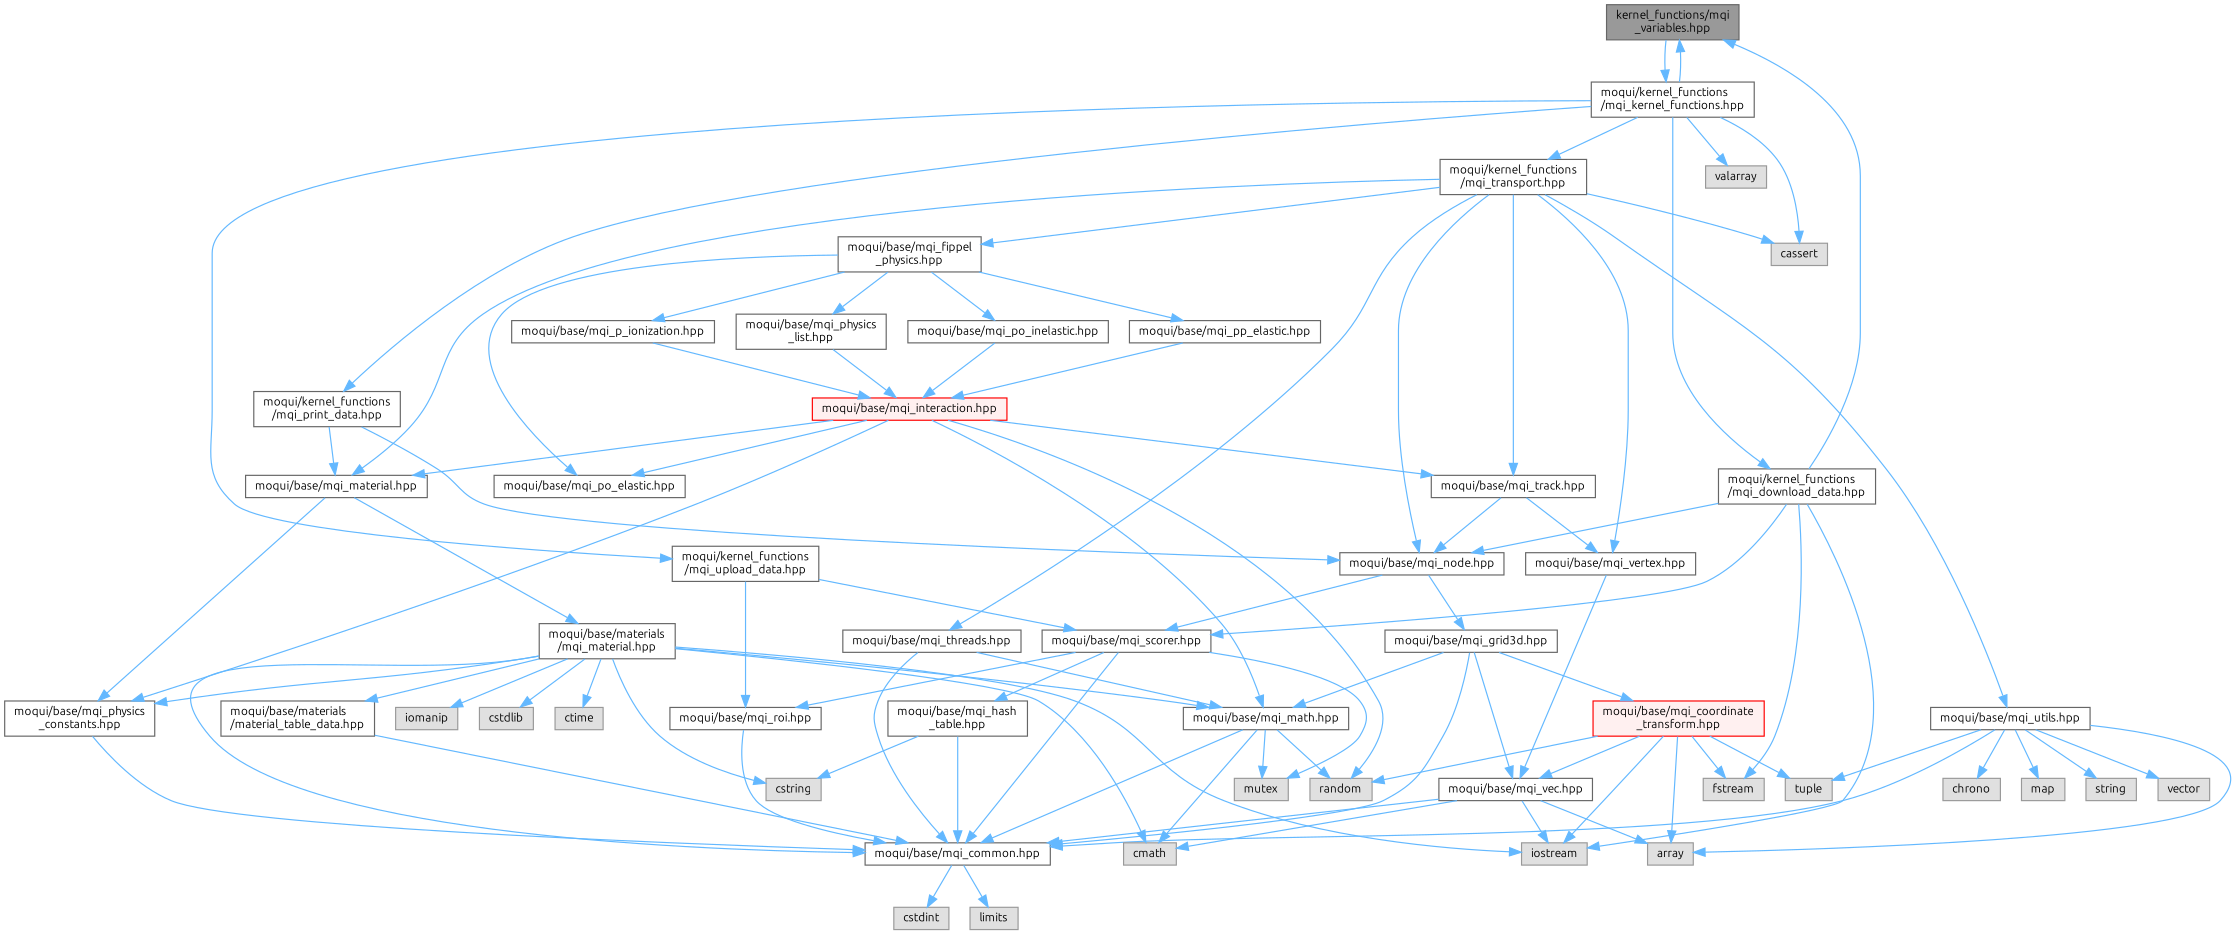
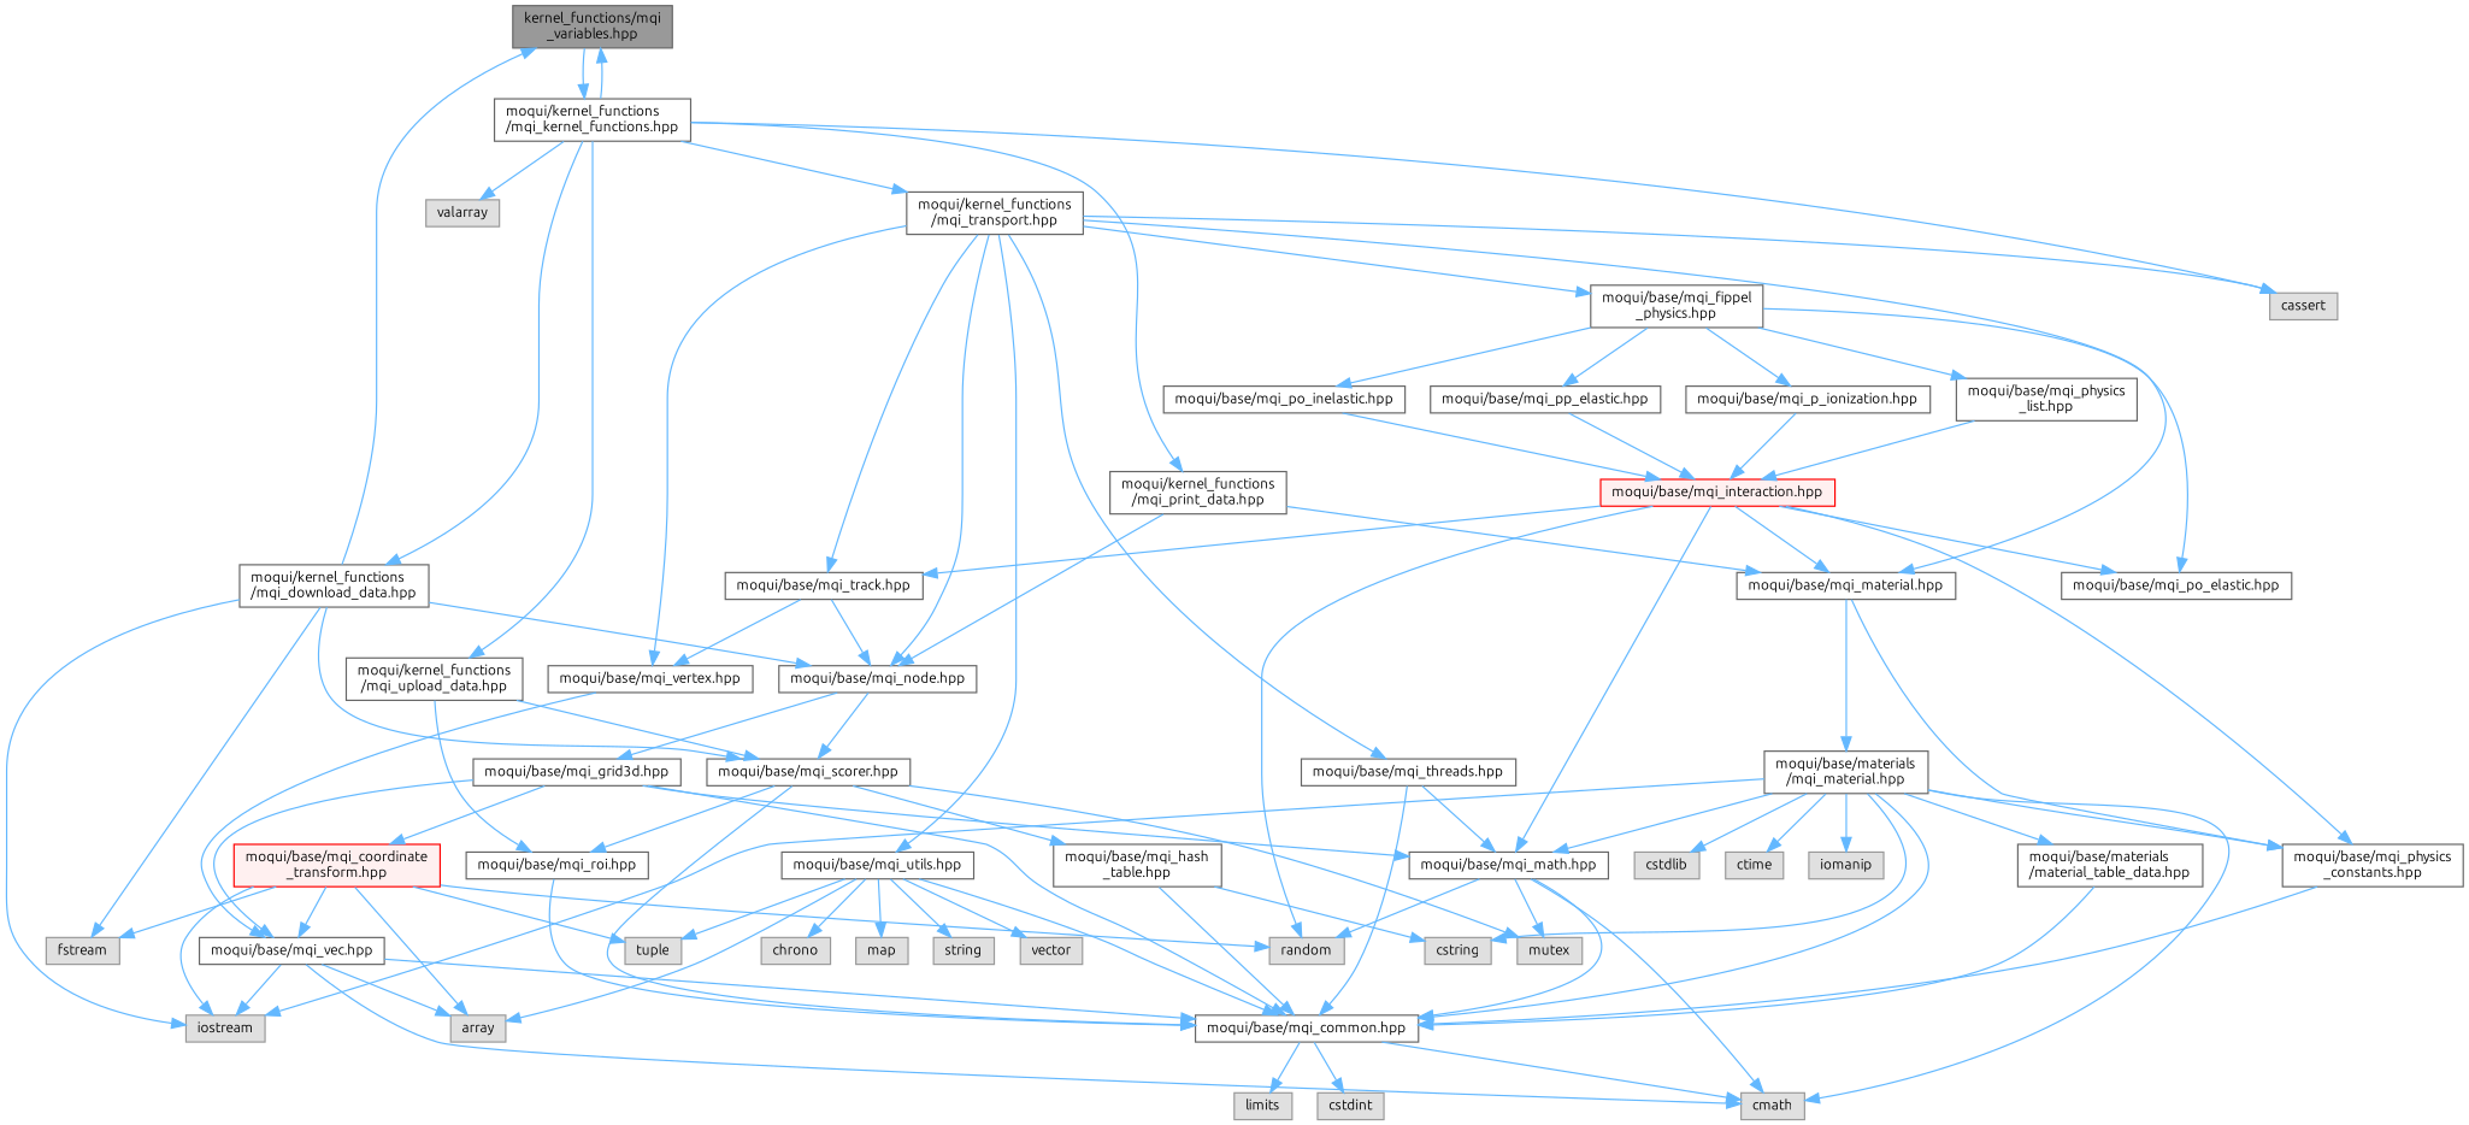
  digraph {
    fontname=Ubuntu
    node [color=grey40 fillcolor=white fontname=Ubuntu fontsize=10 shape=box style=filled]
    edge [color=steelblue1 fontname=Ubuntu fontsize=10 labelfontname=Helvetica labelfontsize=10 style=solid]
    n1 [color=gray40 fillcolor=grey60 fontcolor=black height=0.2 label="kernel_functions/mqi\l_variables.hpp" width=0.4]
    n2 [height=0.2 label="moqui/kernel_functions\l/mqi_kernel_functions.hpp" width=0.4]
    n3 [color=grey60 fillcolor="#E0E0E0" height=0.2 label=cassert width=0.4]
    n4 [color=grey60 fillcolor="#E0E0E0" height=0.2 label=valarray width=0.4]
    n5 [height=0.2 label="moqui/kernel_functions\l/mqi_download_data.hpp" width=0.4]
    n6 [height=0.2 label="moqui/kernel_functions\l/mqi_print_data.hpp" width=0.4]
    n7 [height=0.2 label="moqui/kernel_functions\l/mqi_transport.hpp" width=0.4]
    n8 [height=0.2 label="moqui/kernel_functions\l/mqi_upload_data.hpp" width=0.4]
    n9 [color=grey60 fillcolor="#E0E0E0" height=0.2 label=fstream width=0.4]
    n10 [color=grey60 fillcolor="#E0E0E0" height=0.2 label=iostream width=0.4]
    n11 [height=0.2 label="moqui/base/mqi_node.hpp" width=0.4]
    n12 [height=0.2 label="moqui/base/mqi_scorer.hpp" width=0.4]
    n13 [height=0.2 label="moqui/base/mqi_material.hpp" width=0.4]
    n14 [height=0.2 label="moqui/base/mqi_fippel\l_physics.hpp" width=0.4]
    n15 [height=0.2 label="moqui/base/mqi_track.hpp" width=0.4]
    n16 [height=0.2 label="moqui/base/mqi_vertex.hpp" width=0.4]
    n17 [height=0.2 label="moqui/base/mqi_threads.hpp" width=0.4]
    n18 [height=0.2 label="moqui/base/mqi_utils.hpp" width=0.4]
    n19 [height=0.2 label="moqui/base/mqi_roi.hpp" width=0.4]
    n20 [height=0.2 label="moqui/base/mqi_grid3d.hpp" width=0.4]
    n21 [height=0.2 label="moqui/base/mqi_common.hpp" width=0.4]
    n22 [color=grey60 fillcolor="#E0E0E0" height=0.2 label=mutex width=0.4]
    n23 [height=0.2 label="moqui/base/mqi_hash\l_table.hpp" width=0.4]
    n24 [color=red fillcolor="#FFF0F0" height=0.2 label="moqui/base/mqi_coordinate\l_transform.hpp" width=0.4]
    n25 [height=0.2 label="moqui/base/mqi_vec.hpp" width=0.4]
    n26 [height=0.2 label="moqui/base/mqi_math.hpp" width=0.4]
    n27 [color=grey60 fillcolor="#E0E0E0" height=0.2 label=cmath width=0.4]
    n28 [color=grey60 fillcolor="#E0E0E0" height=0.2 label=cstdint width=0.4]
    n29 [color=grey60 fillcolor="#E0E0E0" height=0.2 label=limits width=0.4]
    n30 [color=grey60 fillcolor="#E0E0E0" height=0.2 label=array width=0.4]
    n31 [color=grey60 fillcolor="#E0E0E0" height=0.2 label=random width=0.4]
    n32 [color=grey60 fillcolor="#E0E0E0" height=0.2 label=tuple width=0.4]
    n33 [color=grey60 fillcolor="#E0E0E0" height=0.2 label=cstring width=0.4]
    n34 [height=0.2 label="moqui/base/materials\l/mqi_material.hpp" width=0.4]
    n35 [height=0.2 label="moqui/base/mqi_physics\l_constants.hpp" width=0.4]
    n36 [height=0.2 label="moqui/base/materials\l/material_table_data.hpp" width=0.4]
    n37 [color=grey60 fillcolor="#E0E0E0" height=0.2 label=cstdlib width=0.4]
    n38 [color=grey60 fillcolor="#E0E0E0" height=0.2 label=ctime width=0.4]
    n39 [color=grey60 fillcolor="#E0E0E0" height=0.2 label=iomanip width=0.4]
    n40 [height=0.2 label="moqui/base/mqi_p_ionization.hpp" width=0.4]
    n41 [height=0.2 label="moqui/base/mqi_physics\l_list.hpp" width=0.4]
    n42 [height=0.2 label="moqui/base/mqi_po_elastic.hpp" width=0.4]
    n43 [height=0.2 label="moqui/base/mqi_po_inelastic.hpp" width=0.4]
    n44 [height=0.2 label="moqui/base/mqi_pp_elastic.hpp" width=0.4]
    n45 [color=grey60 fillcolor="#E0E0E0" height=0.2 label=chrono width=0.4]
    n46 [color=grey60 fillcolor="#E0E0E0" height=0.2 label=map width=0.4]
    n47 [color=grey60 fillcolor="#E0E0E0" height=0.2 label=string width=0.4]
    n48 [color=grey60 fillcolor="#E0E0E0" height=0.2 label=vector width=0.4]
    n49 [color=red fillcolor="#FFF0F0" height=0.2 label="moqui/base/mqi_interaction.hpp" width=0.4]
    n1 -> n2
    n2 -> n1
    n2 -> n3
    n2 -> n4
    n2 -> n5
    n2 -> n6
    n2 -> n7
    n2 -> n8
    n5 -> n1
    n5 -> n9
    n5 -> n10
    n5 -> n11
    n5 -> n12
    n6 -> n11
    n6 -> n13
    n7 -> n3
    n7 -> n11
    n7 -> n13
    n7 -> n14
    n7 -> n15
    n7 -> n16
    n7 -> n17
    n7 -> n18
    n8 -> n12
    n8 -> n19
    n11 -> n12
    n11 -> n20
    n12 -> n19
    n12 -> n21
    n12 -> n22
    n12 -> n23
    n13 -> n34
    n13 -> n35
    n14 -> n40
    n14 -> n41
    n14 -> n42
    n14 -> n43
    n14 -> n44
    n15 -> n11
    n15 -> n16
    n16 -> n25
    n17 -> n21
    n17 -> n26
    n18 -> n21
    n18 -> n30
    n18 -> n32
    n18 -> n45
    n18 -> n46
    n18 -> n47
    n18 -> n48
    n19 -> n21
    n20 -> n21
    n20 -> n24
    n20 -> n25
    n20 -> n26
+   n21 -> n27
    n21 -> n28
    n21 -> n29
    n23 -> n21
    n23 -> n33
    n24 -> n9
    n24 -> n10
    n24 -> n25
    n24 -> n30
    n24 -> n31
    n24 -> n32
    n25 -> n10
    n25 -> n21
    n25 -> n27
    n25 -> n30
    n26 -> n21
    n26 -> n22
    n26 -> n27
    n26 -> n31
    n34 -> n10
    n34 -> n21
    n34 -> n26
    n34 -> n27
    n34 -> n33
    n34 -> n35
    n34 -> n36
    n34 -> n37
    n34 -> n38
    n34 -> n39
    n35 -> n21
    n36 -> n21
    n40 -> n49
    n41 -> n49
    n43 -> n49
    n44 -> n49
    n49 -> n13
    n49 -> n15
    n49 -> n26
    n49 -> n31
    n49 -> n35
    n49 -> n42
  }
